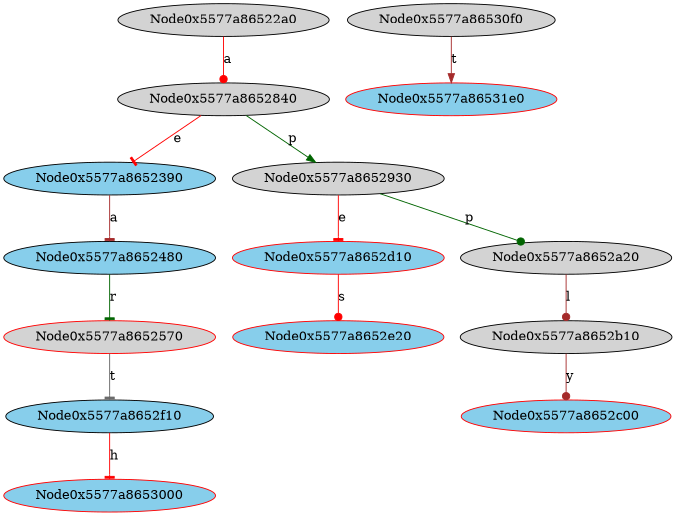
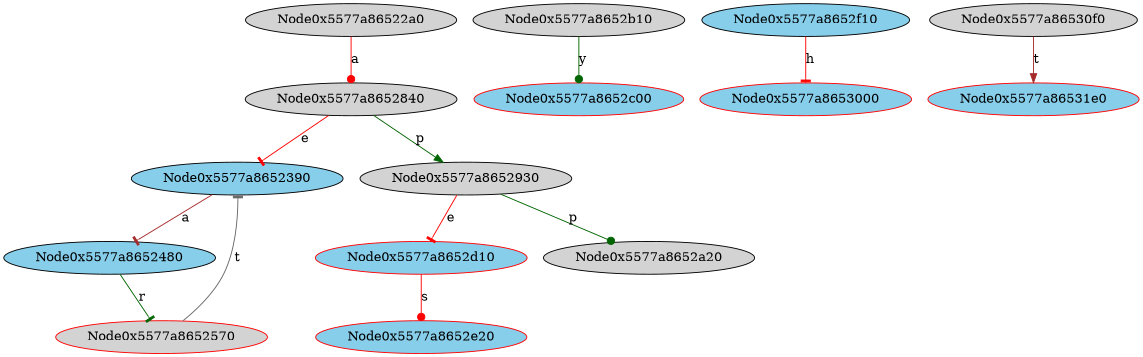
  digraph {
    node [fillcolor=skyblue style=filled]
    edge [arrowhead=tee color=red]
    Node0x5577a86522a0 [fillcolor=lightgrey]
    Node0x5577a8652840 [fillcolor=lightgrey]
    Node0x5577a8652390
    Node0x5577a8652930 [fillcolor=lightgrey]
    Node0x5577a8652480
    Node0x5577a8652d10 [color=red]
    Node0x5577a8652a20 [fillcolor=lightgrey]
    Node0x5577a8652570 [color=red fillcolor=lightgrey]
    Node0x5577a8652e20 [color=red]
    Node0x5577a8652b10 [fillcolor=lightgrey]
    Node0x5577a8652f10
    Node0x5577a86530f0 [fillcolor=lightgrey]
    Node0x5577a86531e0 [color=red]
    Node0x5577a8652c00 [color=red]
    Node0x5577a8653000 [color=red]
    Node0x5577a86522a0 -> Node0x5577a8652840 [arrowhead=dot label=a]
    Node0x5577a8652840 -> Node0x5577a8652390 [label=e]
    Node0x5577a8652840 -> Node0x5577a8652930 [arrowhead=normal color=darkgreen label=p]
    Node0x5577a8652390 -> Node0x5577a8652480 [color=brown label=a]
    Node0x5577a8652930 -> Node0x5577a8652d10 [label=e]
    Node0x5577a8652930 -> Node0x5577a8652a20 [arrowhead=dot color=darkgreen label=p]
    Node0x5577a8652480 -> Node0x5577a8652570 [color=darkgreen label=r]
    Node0x5577a8652d10 -> Node0x5577a8652e20 [arrowhead=dot label=s]
-   Node0x5577a8652a20 -> Node0x5577a8652b10 [arrowhead=dot color=brown label=l]
-   Node0x5577a8652570 -> Node0x5577a8652f10 [color=gray40 label=t]
-   Node0x5577a8652b10 -> Node0x5577a8652c00 [arrowhead=dot color=brown label=y]
+   Node0x5577a8652570 -> Node0x5577a8652390 [color=gray40 label=t]
+   Node0x5577a8652b10 -> Node0x5577a8652c00 [arrowhead=dot color=darkgreen label=y]
    Node0x5577a8652f10 -> Node0x5577a8653000 [label=h]
    Node0x5577a86530f0 -> Node0x5577a86531e0 [arrowhead=normal color=brown label=t]
  }
